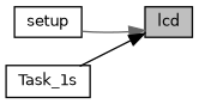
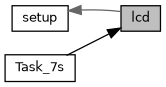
  digraph {
    fontname="DejaVu Sans"
    rankdir=RL
    node [color=black fillcolor=white fontname="DejaVu Sans" fontsize=10 shape=record style=filled]
    edge [dir=back fontname="DejaVu Sans" fontsize=10 labelfontname=Helvetica labelfontsize=10 style=solid]
    n1 [fillcolor=grey75 fontcolor=black height=0.2 label=lcd width=0.4]
    n2 [height=0.2 label=setup width=0.4]
-   n3 [height=0.2 label=Task_1s width=0.4]
-   n1 -> n2 [color=gray40]
+   n3 [height=0.2 label=Task_7s width=0.4]
+   n2 -> n1 [color=gray40]
    n1 -> n3 [color=black]
  }
